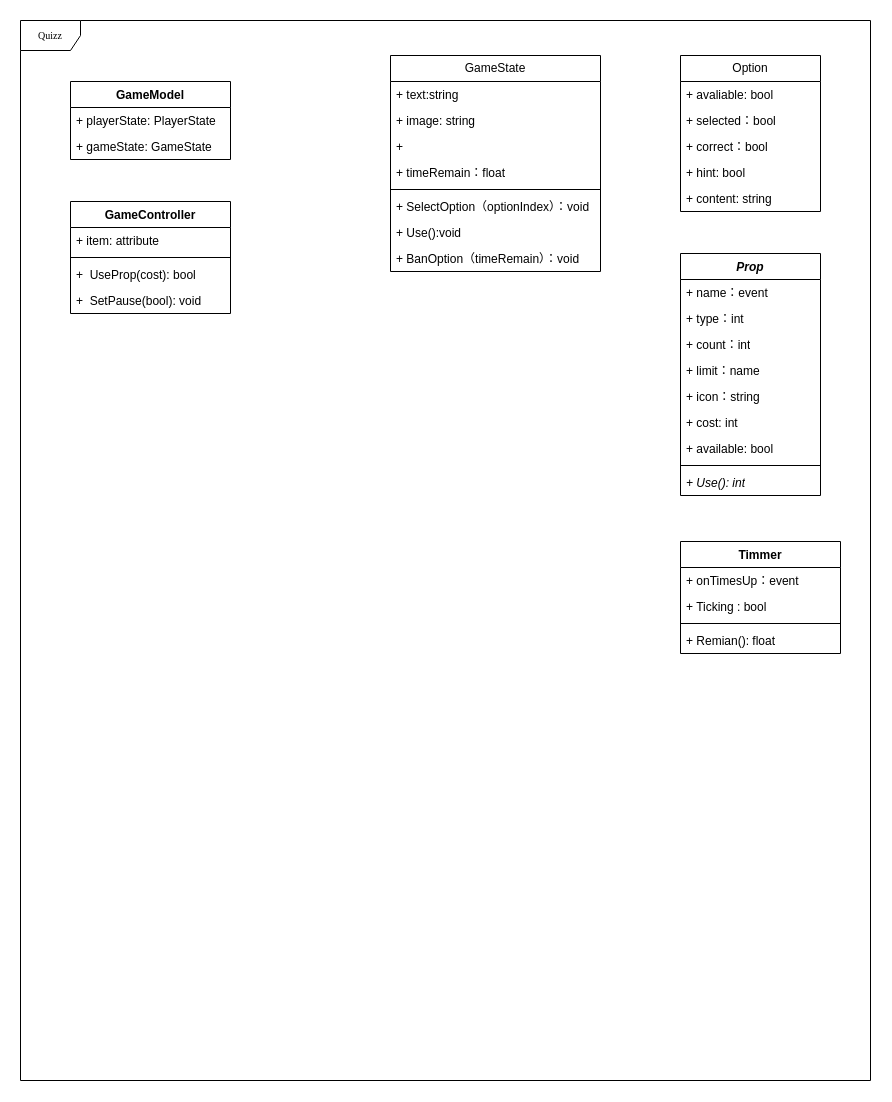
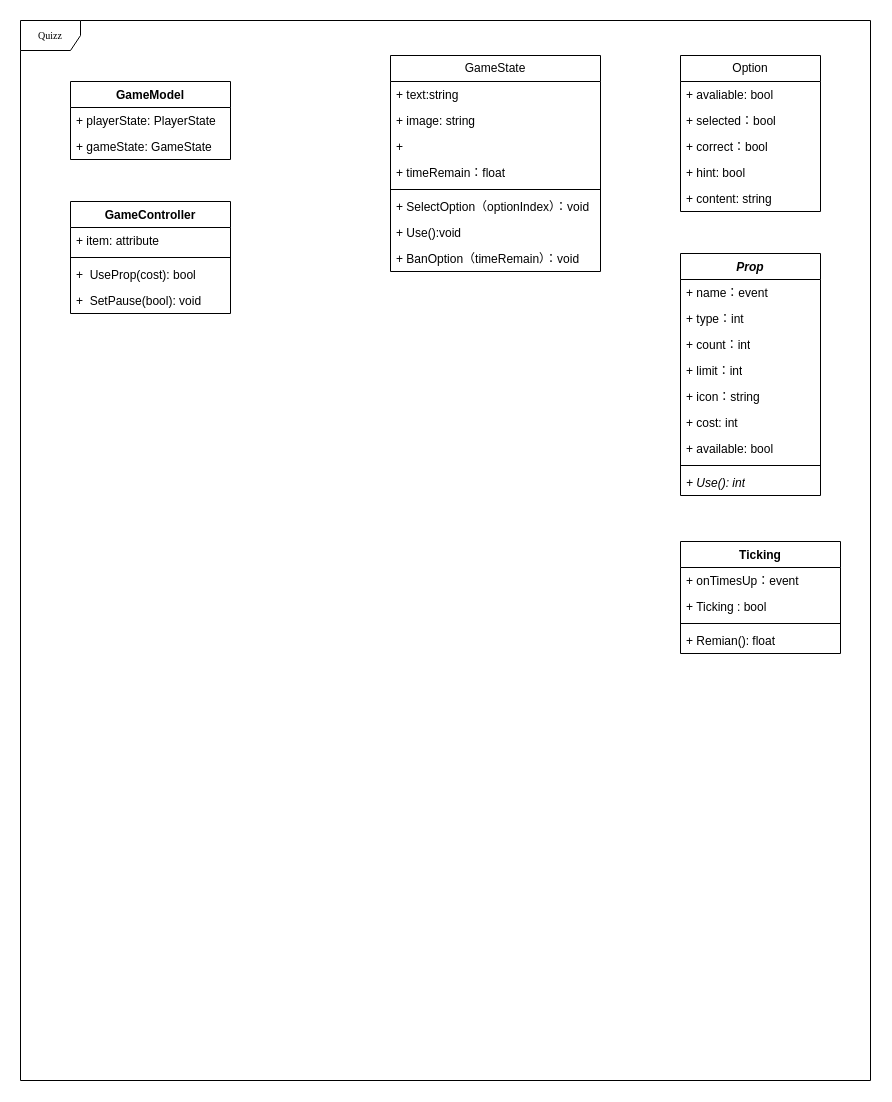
  <mxCell id="0" />
  <mxCell id="1" parent="0" />
  <mxCell id="2" value="Quizz" style="shape=umlFrame;whiteSpace=wrap;html=1;rounded=0;shadow=0;comic=0;labelBackgroundColor=none;strokeWidth=1;fontFamily=Verdana;fontSize=10;align=center;" parent="1" vertex="1"><mxGeometry y="20" width="850" height="1060" as="geometry" x="20" /></mxCell>
  <mxCell id="3" value="GameModel&lt;br&gt;" style="swimlane;fontStyle=1;align=center;verticalAlign=top;childLayout=stackLayout;horizontal=1;startSize=26;horizontalStack=0;resizeParent=1;resizeParentMax=0;resizeLast=0;collapsible=1;marginBottom=0;whiteSpace=wrap;html=1;" vertex="1" parent="1"><mxGeometry x="70" y="81" width="160" height="78" as="geometry"><mxRectangle x="50" y="-10" width="110" height="30" as="alternateBounds" /></mxGeometry></mxCell>
  <mxCell id="4" value="+ playerState: PlayerState" style="text;strokeColor=none;fillColor=none;align=left;verticalAlign=top;spacingLeft=4;spacingRight=4;overflow=hidden;rotatable=0;points=[[0,0.5],[1,0.5]];portConstraint=eastwest;whiteSpace=wrap;html=1;" vertex="1" parent="3"><mxGeometry y="26" width="160" height="26" as="geometry" /></mxCell>
  <mxCell id="5" value="+ gameState: GameState" style="text;strokeColor=none;fillColor=none;align=left;verticalAlign=top;spacingLeft=4;spacingRight=4;overflow=hidden;rotatable=0;points=[[0,0.5],[1,0.5]];portConstraint=eastwest;whiteSpace=wrap;html=1;" vertex="1" parent="3"><mxGeometry y="52" width="160" height="26" as="geometry" /></mxCell>
  <mxCell id="6" value="GameController" style="swimlane;fontStyle=1;align=center;verticalAlign=top;childLayout=stackLayout;horizontal=1;startSize=26;horizontalStack=0;resizeParent=1;resizeParentMax=0;resizeLast=0;collapsible=1;marginBottom=0;whiteSpace=wrap;html=1;" vertex="1" parent="1"><mxGeometry x="70" y="201" width="160" height="112" as="geometry" /></mxCell>
  <mxCell id="7" value="+ item: attribute" style="text;strokeColor=none;fillColor=none;align=left;verticalAlign=top;spacingLeft=4;spacingRight=4;overflow=hidden;rotatable=0;points=[[0,0.5],[1,0.5]];portConstraint=eastwest;whiteSpace=wrap;html=1;" vertex="1" parent="6"><mxGeometry y="26" width="160" height="26" as="geometry" /></mxCell>
  <mxCell id="8" value="" style="line;strokeWidth=1;fillColor=none;align=left;verticalAlign=middle;spacingTop=-1;spacingLeft=3;spacingRight=3;rotatable=0;labelPosition=right;points=[];portConstraint=eastwest;strokeColor=inherit;" vertex="1" parent="6"><mxGeometry y="52" width="160" height="8" as="geometry" /></mxCell>
  <mxCell id="9" value="+&amp;nbsp; UseProp(cost): bool" style="text;strokeColor=none;fillColor=none;align=left;verticalAlign=top;spacingLeft=4;spacingRight=4;overflow=hidden;rotatable=0;points=[[0,0.5],[1,0.5]];portConstraint=eastwest;whiteSpace=wrap;html=1;" vertex="1" parent="6"><mxGeometry y="60" width="160" height="26" as="geometry" /></mxCell>
  <mxCell id="10" value="+&amp;nbsp; SetPause(bool): void" style="text;strokeColor=none;fillColor=none;align=left;verticalAlign=top;spacingLeft=4;spacingRight=4;overflow=hidden;rotatable=0;points=[[0,0.5],[1,0.5]];portConstraint=eastwest;whiteSpace=wrap;html=1;" vertex="1" parent="6"><mxGeometry y="86" width="160" height="26" as="geometry" /></mxCell>
  <mxCell id="11" value="Option" style="swimlane;fontStyle=0;childLayout=stackLayout;horizontal=1;startSize=26;fillColor=none;horizontalStack=0;resizeParent=1;resizeParentMax=0;resizeLast=0;collapsible=1;marginBottom=0;whiteSpace=wrap;html=1;" vertex="1" parent="1"><mxGeometry x="680" y="55" width="140" height="156" as="geometry" /></mxCell>
  <mxCell id="12" value="+ avaliable: bool" style="text;strokeColor=none;fillColor=none;align=left;verticalAlign=top;spacingLeft=4;spacingRight=4;overflow=hidden;rotatable=0;points=[[0,0.5],[1,0.5]];portConstraint=eastwest;whiteSpace=wrap;html=1;" vertex="1" parent="11"><mxGeometry y="26" width="140" height="26" as="geometry" /></mxCell>
  <mxCell id="13" value="+ selected：bool" style="text;strokeColor=none;fillColor=none;align=left;verticalAlign=top;spacingLeft=4;spacingRight=4;overflow=hidden;rotatable=0;points=[[0,0.5],[1,0.5]];portConstraint=eastwest;whiteSpace=wrap;html=1;" vertex="1" parent="11"><mxGeometry y="52" width="140" height="26" as="geometry" /></mxCell>
  <mxCell id="14" value="+ correct：bool" style="text;strokeColor=none;fillColor=none;align=left;verticalAlign=top;spacingLeft=4;spacingRight=4;overflow=hidden;rotatable=0;points=[[0,0.5],[1,0.5]];portConstraint=eastwest;whiteSpace=wrap;html=1;" vertex="1" parent="11"><mxGeometry y="78" width="140" height="26" as="geometry" /></mxCell>
  <mxCell id="15" value="+ hint: bool" style="text;strokeColor=none;fillColor=none;align=left;verticalAlign=top;spacingLeft=4;spacingRight=4;overflow=hidden;rotatable=0;points=[[0,0.5],[1,0.5]];portConstraint=eastwest;whiteSpace=wrap;html=1;" vertex="1" parent="11"><mxGeometry y="104" width="140" height="26" as="geometry" /></mxCell>
  <mxCell id="16" value="+ content: string" style="text;strokeColor=none;fillColor=none;align=left;verticalAlign=top;spacingLeft=4;spacingRight=4;overflow=hidden;rotatable=0;points=[[0,0.5],[1,0.5]];portConstraint=eastwest;whiteSpace=wrap;html=1;" vertex="1" parent="11"><mxGeometry y="130" width="140" height="26" as="geometry" /></mxCell>
  <mxCell id="17" value="GameState" style="swimlane;fontStyle=0;childLayout=stackLayout;horizontal=1;startSize=26;fillColor=none;horizontalStack=0;resizeParent=1;resizeParentMax=0;resizeLast=0;collapsible=1;marginBottom=0;whiteSpace=wrap;html=1;" vertex="1" parent="1"><mxGeometry x="390" y="55" width="210" height="216" as="geometry" /></mxCell>
  <mxCell id="18" value="+ text:string&amp;nbsp;" style="text;strokeColor=none;fillColor=none;align=left;verticalAlign=top;spacingLeft=4;spacingRight=4;overflow=hidden;rotatable=0;points=[[0,0.5],[1,0.5]];portConstraint=eastwest;whiteSpace=wrap;html=1;" vertex="1" parent="17"><mxGeometry y="26" width="210" height="26" as="geometry" /></mxCell>
  <mxCell id="19" value="+ image: string" style="text;strokeColor=none;fillColor=none;align=left;verticalAlign=top;spacingLeft=4;spacingRight=4;overflow=hidden;rotatable=0;points=[[0,0.5],[1,0.5]];portConstraint=eastwest;whiteSpace=wrap;html=1;" vertex="1" parent="17"><mxGeometry y="52" width="210" height="26" as="geometry" /></mxCell>
  <mxCell id="20" value="+&amp;nbsp;" style="text;strokeColor=none;fillColor=none;align=left;verticalAlign=top;spacingLeft=4;spacingRight=4;overflow=hidden;rotatable=0;points=[[0,0.5],[1,0.5]];portConstraint=eastwest;whiteSpace=wrap;html=1;" vertex="1" parent="17"><mxGeometry y="78" width="210" height="26" as="geometry" /></mxCell>
  <mxCell id="21" value="+ timeRemain：float" style="text;strokeColor=none;fillColor=none;align=left;verticalAlign=top;spacingLeft=4;spacingRight=4;overflow=hidden;rotatable=0;points=[[0,0.5],[1,0.5]];portConstraint=eastwest;whiteSpace=wrap;html=1;" vertex="1" parent="17"><mxGeometry y="104" width="210" height="26" as="geometry" /></mxCell>
  <mxCell id="22" value="" style="line;strokeWidth=1;fillColor=none;align=left;verticalAlign=middle;spacingTop=-1;spacingLeft=3;spacingRight=3;rotatable=0;labelPosition=right;points=[];portConstraint=eastwest;strokeColor=inherit;" vertex="1" parent="17"><mxGeometry y="130" width="210" height="8" as="geometry" /></mxCell>
  <mxCell id="23" value="+ SelectOption（optionIndex）：void" style="text;strokeColor=none;fillColor=none;align=left;verticalAlign=top;spacingLeft=4;spacingRight=4;overflow=hidden;rotatable=0;points=[[0,0.5],[1,0.5]];portConstraint=eastwest;whiteSpace=wrap;html=1;" vertex="1" parent="17"><mxGeometry y="138" width="210" height="26" as="geometry" /></mxCell>
  <mxCell id="24" value="+ Use():void" style="text;strokeColor=none;fillColor=none;align=left;verticalAlign=top;spacingLeft=4;spacingRight=4;overflow=hidden;rotatable=0;points=[[0,0.5],[1,0.5]];portConstraint=eastwest;whiteSpace=wrap;html=1;" vertex="1" parent="17"><mxGeometry y="164" width="210" height="26" as="geometry" /></mxCell>
  <mxCell id="25" value="+ BanOption（timeRemain）：void" style="text;strokeColor=none;fillColor=none;align=left;verticalAlign=top;spacingLeft=4;spacingRight=4;overflow=hidden;rotatable=0;points=[[0,0.5],[1,0.5]];portConstraint=eastwest;whiteSpace=wrap;html=1;" vertex="1" parent="17"><mxGeometry y="190" width="210" height="26" as="geometry" /></mxCell>
  <mxCell id="26" value="&lt;i&gt;Prop&lt;/i&gt;" style="swimlane;fontStyle=1;align=center;verticalAlign=top;childLayout=stackLayout;horizontal=1;startSize=26;horizontalStack=0;resizeParent=1;resizeParentMax=0;resizeLast=0;collapsible=1;marginBottom=0;whiteSpace=wrap;html=1;" vertex="1" parent="1"><mxGeometry x="680" y="253" width="140" height="242" as="geometry" /></mxCell>
  <mxCell id="27" value="+ name：event&lt;br&gt;" style="text;strokeColor=none;fillColor=none;align=left;verticalAlign=top;spacingLeft=4;spacingRight=4;overflow=hidden;rotatable=0;points=[[0,0.5],[1,0.5]];portConstraint=eastwest;whiteSpace=wrap;html=1;" vertex="1" parent="26"><mxGeometry y="26" width="140" height="26" as="geometry" /></mxCell>
  <mxCell id="28" value="+ type：int" style="text;strokeColor=none;fillColor=none;align=left;verticalAlign=top;spacingLeft=4;spacingRight=4;overflow=hidden;rotatable=0;points=[[0,0.5],[1,0.5]];portConstraint=eastwest;whiteSpace=wrap;html=1;" vertex="1" parent="26"><mxGeometry y="52" width="140" height="26" as="geometry" /></mxCell>
  <mxCell id="29" value="+ count：int" style="text;strokeColor=none;fillColor=none;align=left;verticalAlign=top;spacingLeft=4;spacingRight=4;overflow=hidden;rotatable=0;points=[[0,0.5],[1,0.5]];portConstraint=eastwest;whiteSpace=wrap;html=1;" vertex="1" parent="26"><mxGeometry y="78" width="140" height="26" as="geometry" /></mxCell>
- <mxCell id="30" value="+ limit：name" style="text;strokeColor=none;fillColor=none;align=left;verticalAlign=top;spacingLeft=4;spacingRight=4;overflow=hidden;rotatable=0;points=[[0,0.5],[1,0.5]];portConstraint=eastwest;whiteSpace=wrap;html=1;" vertex="1" parent="26"><mxGeometry y="104" width="140" height="26" as="geometry" /></mxCell>
+ <mxCell id="30" value="+ limit：int" style="text;strokeColor=none;fillColor=none;align=left;verticalAlign=top;spacingLeft=4;spacingRight=4;overflow=hidden;rotatable=0;points=[[0,0.5],[1,0.5]];portConstraint=eastwest;whiteSpace=wrap;html=1;" vertex="1" parent="26"><mxGeometry y="104" width="140" height="26" as="geometry" /></mxCell>
  <mxCell id="31" value="+ icon：string" style="text;strokeColor=none;fillColor=none;align=left;verticalAlign=top;spacingLeft=4;spacingRight=4;overflow=hidden;rotatable=0;points=[[0,0.5],[1,0.5]];portConstraint=eastwest;whiteSpace=wrap;html=1;" vertex="1" parent="26"><mxGeometry y="130" width="140" height="26" as="geometry" /></mxCell>
  <mxCell id="32" value="+ cost: int" style="text;strokeColor=none;fillColor=none;align=left;verticalAlign=top;spacingLeft=4;spacingRight=4;overflow=hidden;rotatable=0;points=[[0,0.5],[1,0.5]];portConstraint=eastwest;whiteSpace=wrap;html=1;" vertex="1" parent="26"><mxGeometry y="156" width="140" height="26" as="geometry" /></mxCell>
  <mxCell id="33" value="+ available: bool" style="text;strokeColor=none;fillColor=none;align=left;verticalAlign=top;spacingLeft=4;spacingRight=4;overflow=hidden;rotatable=0;points=[[0,0.5],[1,0.5]];portConstraint=eastwest;whiteSpace=wrap;html=1;" vertex="1" parent="26"><mxGeometry y="182" width="140" height="26" as="geometry" /></mxCell>
  <mxCell id="34" value="" style="line;strokeWidth=1;fillColor=none;align=left;verticalAlign=middle;spacingTop=-1;spacingLeft=3;spacingRight=3;rotatable=0;labelPosition=right;points=[];portConstraint=eastwest;strokeColor=inherit;" vertex="1" parent="26"><mxGeometry y="208" width="140" height="8" as="geometry" /></mxCell>
  <mxCell id="35" value="&lt;i&gt;+ Use(): int&lt;/i&gt;" style="text;strokeColor=none;fillColor=none;align=left;verticalAlign=top;spacingLeft=4;spacingRight=4;overflow=hidden;rotatable=0;points=[[0,0.5],[1,0.5]];portConstraint=eastwest;whiteSpace=wrap;html=1;" vertex="1" parent="26"><mxGeometry y="216" width="140" height="26" as="geometry" /></mxCell>
- <mxCell id="36" value="Timmer" style="swimlane;fontStyle=1;align=center;verticalAlign=top;childLayout=stackLayout;horizontal=1;startSize=26;horizontalStack=0;resizeParent=1;resizeParentMax=0;resizeLast=0;collapsible=1;marginBottom=0;whiteSpace=wrap;html=1;" vertex="1" parent="1"><mxGeometry x="680" y="541" width="160" height="112" as="geometry" /></mxCell>
+ <mxCell id="36" value="Ticking" style="swimlane;fontStyle=1;align=center;verticalAlign=top;childLayout=stackLayout;horizontal=1;startSize=26;horizontalStack=0;resizeParent=1;resizeParentMax=0;resizeLast=0;collapsible=1;marginBottom=0;whiteSpace=wrap;html=1;" vertex="1" parent="1"><mxGeometry x="680" y="541" width="160" height="112" as="geometry" /></mxCell>
  <mxCell id="37" value="+ onTimesUp：event" style="text;strokeColor=none;fillColor=none;align=left;verticalAlign=top;spacingLeft=4;spacingRight=4;overflow=hidden;rotatable=0;points=[[0,0.5],[1,0.5]];portConstraint=eastwest;whiteSpace=wrap;html=1;" vertex="1" parent="36"><mxGeometry y="26" width="160" height="26" as="geometry" /></mxCell>
  <mxCell id="38" value="+ Ticking : bool" style="text;strokeColor=none;fillColor=none;align=left;verticalAlign=top;spacingLeft=4;spacingRight=4;overflow=hidden;rotatable=0;points=[[0,0.5],[1,0.5]];portConstraint=eastwest;whiteSpace=wrap;html=1;" vertex="1" parent="36"><mxGeometry y="52" width="160" height="26" as="geometry" /></mxCell>
  <mxCell id="39" value="" style="line;strokeWidth=1;fillColor=none;align=left;verticalAlign=middle;spacingTop=-1;spacingLeft=3;spacingRight=3;rotatable=0;labelPosition=right;points=[];portConstraint=eastwest;strokeColor=inherit;" vertex="1" parent="36"><mxGeometry y="78" width="160" height="8" as="geometry" /></mxCell>
  <mxCell id="40" value="+ Remian(): float" style="text;strokeColor=none;fillColor=none;align=left;verticalAlign=top;spacingLeft=4;spacingRight=4;overflow=hidden;rotatable=0;points=[[0,0.5],[1,0.5]];portConstraint=eastwest;whiteSpace=wrap;html=1;" vertex="1" parent="36"><mxGeometry y="86" width="160" height="26" as="geometry" /></mxCell>
